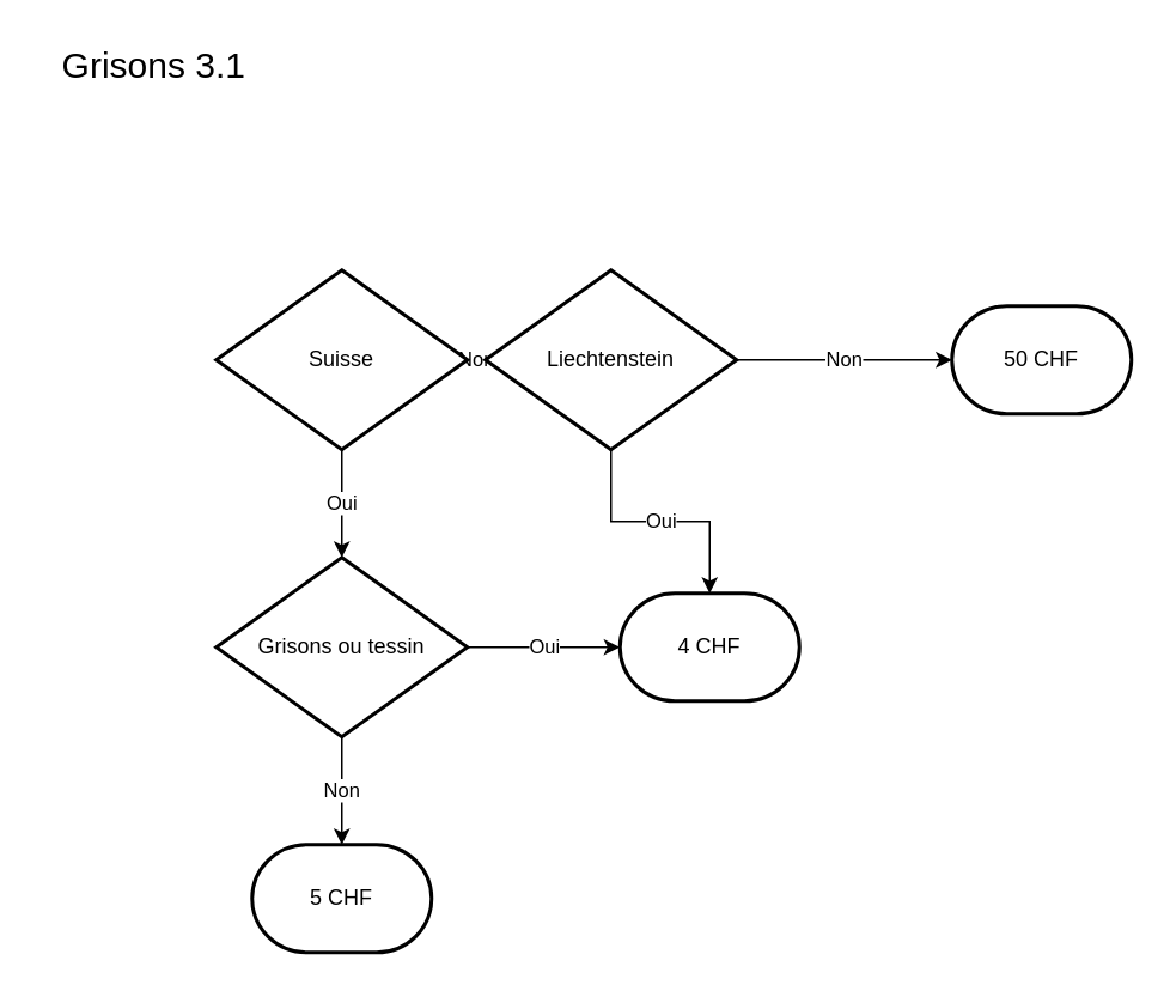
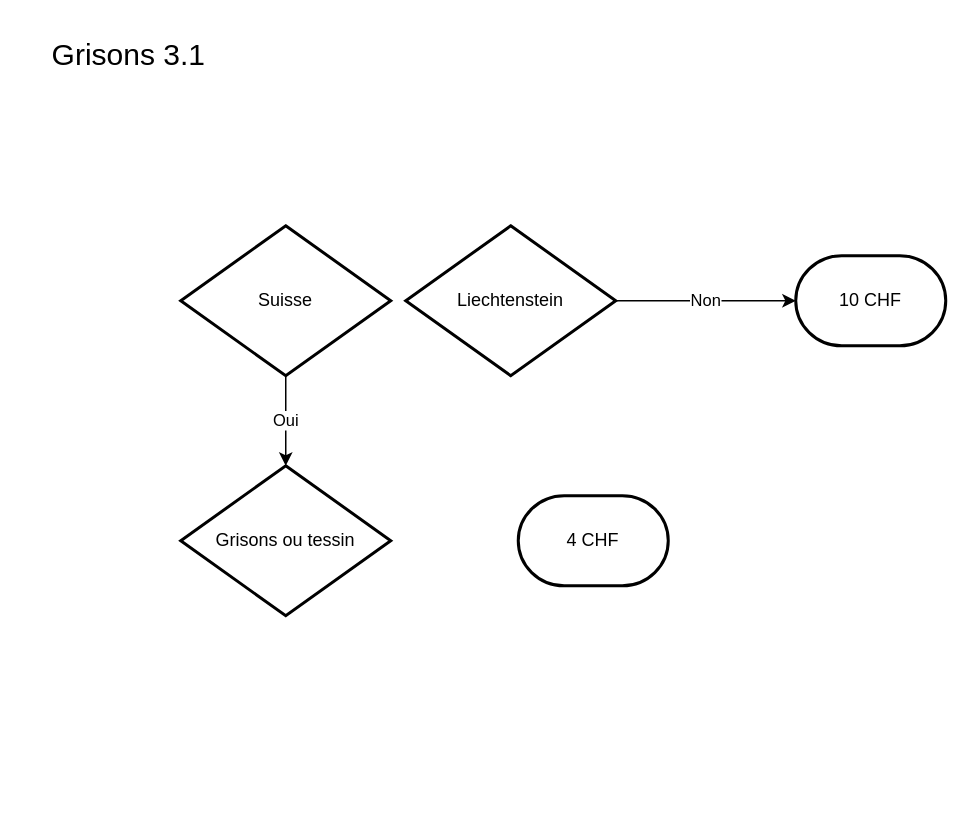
  <mxCell id="0" />
  <mxCell id="1" parent="0" />
  <mxCell id="2" value="Oui" style="edgeStyle=orthogonalEdgeStyle;rounded=0;orthogonalLoop=1;jettySize=auto;html=1;exitX=0.5;exitY=1;exitDx=0;exitDy=0;exitPerimeter=0;entryX=0.5;entryY=0;entryDx=0;entryDy=0;entryPerimeter=0;" edge="1" parent="1" source="4" target="7"><mxGeometry relative="1" as="geometry" /></mxCell>
- <mxCell id="3" value="Non" style="edgeStyle=orthogonalEdgeStyle;rounded=0;orthogonalLoop=1;jettySize=auto;html=1;exitX=1;exitY=0.5;exitDx=0;exitDy=0;exitPerimeter=0;entryX=0;entryY=0.5;entryDx=0;entryDy=0;entryPerimeter=0;" edge="1" parent="1" source="4" target="10"><mxGeometry relative="1" as="geometry" /></mxCell>
  <mxCell id="4" value="Suisse" style="strokeWidth=2;html=1;shape=mxgraph.flowchart.decision;whiteSpace=wrap;" vertex="1" parent="1"><mxGeometry x="120" y="150" width="140" height="100" as="geometry" /></mxCell>
- <mxCell id="5" value="Oui" style="edgeStyle=orthogonalEdgeStyle;rounded=0;orthogonalLoop=1;jettySize=auto;html=1;" edge="1" parent="1" source="7" target="12"><mxGeometry relative="1" as="geometry" /></mxCell>
- <mxCell id="6" value="Non" style="edgeStyle=orthogonalEdgeStyle;rounded=0;orthogonalLoop=1;jettySize=auto;html=1;" edge="1" parent="1" source="7" target="13"><mxGeometry relative="1" as="geometry" /></mxCell>
  <mxCell id="7" value="Grisons ou tessin" style="strokeWidth=2;html=1;shape=mxgraph.flowchart.decision;whiteSpace=wrap;" vertex="1" parent="1"><mxGeometry x="120" y="310" width="140" height="100" as="geometry" /></mxCell>
  <mxCell id="8" value="Non" style="edgeStyle=orthogonalEdgeStyle;rounded=0;orthogonalLoop=1;jettySize=auto;html=1;exitX=1;exitY=0.5;exitDx=0;exitDy=0;exitPerimeter=0;entryX=0;entryY=0.5;entryDx=0;entryDy=0;entryPerimeter=0;" edge="1" parent="1" source="10"><mxGeometry relative="1" as="geometry"><mxPoint x="530" y="200" as="targetPoint" /></mxGeometry></mxCell>
- <mxCell id="9" value="Oui" style="edgeStyle=orthogonalEdgeStyle;rounded=0;orthogonalLoop=1;jettySize=auto;html=1;" edge="1" parent="1" source="10" target="12"><mxGeometry relative="1" as="geometry" /></mxCell>
  <mxCell id="10" value="Liechtenstein" style="strokeWidth=2;html=1;shape=mxgraph.flowchart.decision;whiteSpace=wrap;" vertex="1" parent="1"><mxGeometry x="270" y="150" width="140" height="100" as="geometry" /></mxCell>
- <mxCell id="11" value="50 CHF" style="strokeWidth=2;html=1;shape=mxgraph.flowchart.terminator;whiteSpace=wrap;" vertex="1" parent="1"><mxGeometry x="530" y="170" width="100" height="60" as="geometry" /></mxCell>
+ <mxCell id="11" value="10 CHF" style="strokeWidth=2;html=1;shape=mxgraph.flowchart.terminator;whiteSpace=wrap;" vertex="1" parent="1"><mxGeometry x="530" y="170" width="100" height="60" as="geometry" /></mxCell>
  <mxCell id="12" value="4 CHF" style="strokeWidth=2;html=1;shape=mxgraph.flowchart.terminator;whiteSpace=wrap;" vertex="1" parent="1"><mxGeometry x="345" y="330" width="100" height="60" as="geometry" /></mxCell>
- <mxCell id="13" value="5 CHF" style="strokeWidth=2;html=1;shape=mxgraph.flowchart.terminator;whiteSpace=wrap;" vertex="1" parent="1"><mxGeometry x="140" y="470" width="100" height="60" as="geometry" /></mxCell>
  <mxCell id="14" value="Grisons 3.1" style="text;html=1;align=center;verticalAlign=middle;resizable=0;points=[];autosize=1;strokeColor=none;fillColor=none;fontSize=20;" vertex="1" parent="1"><mxGeometry x="20" y="20" width="130" height="30" as="geometry" /></mxCell>
